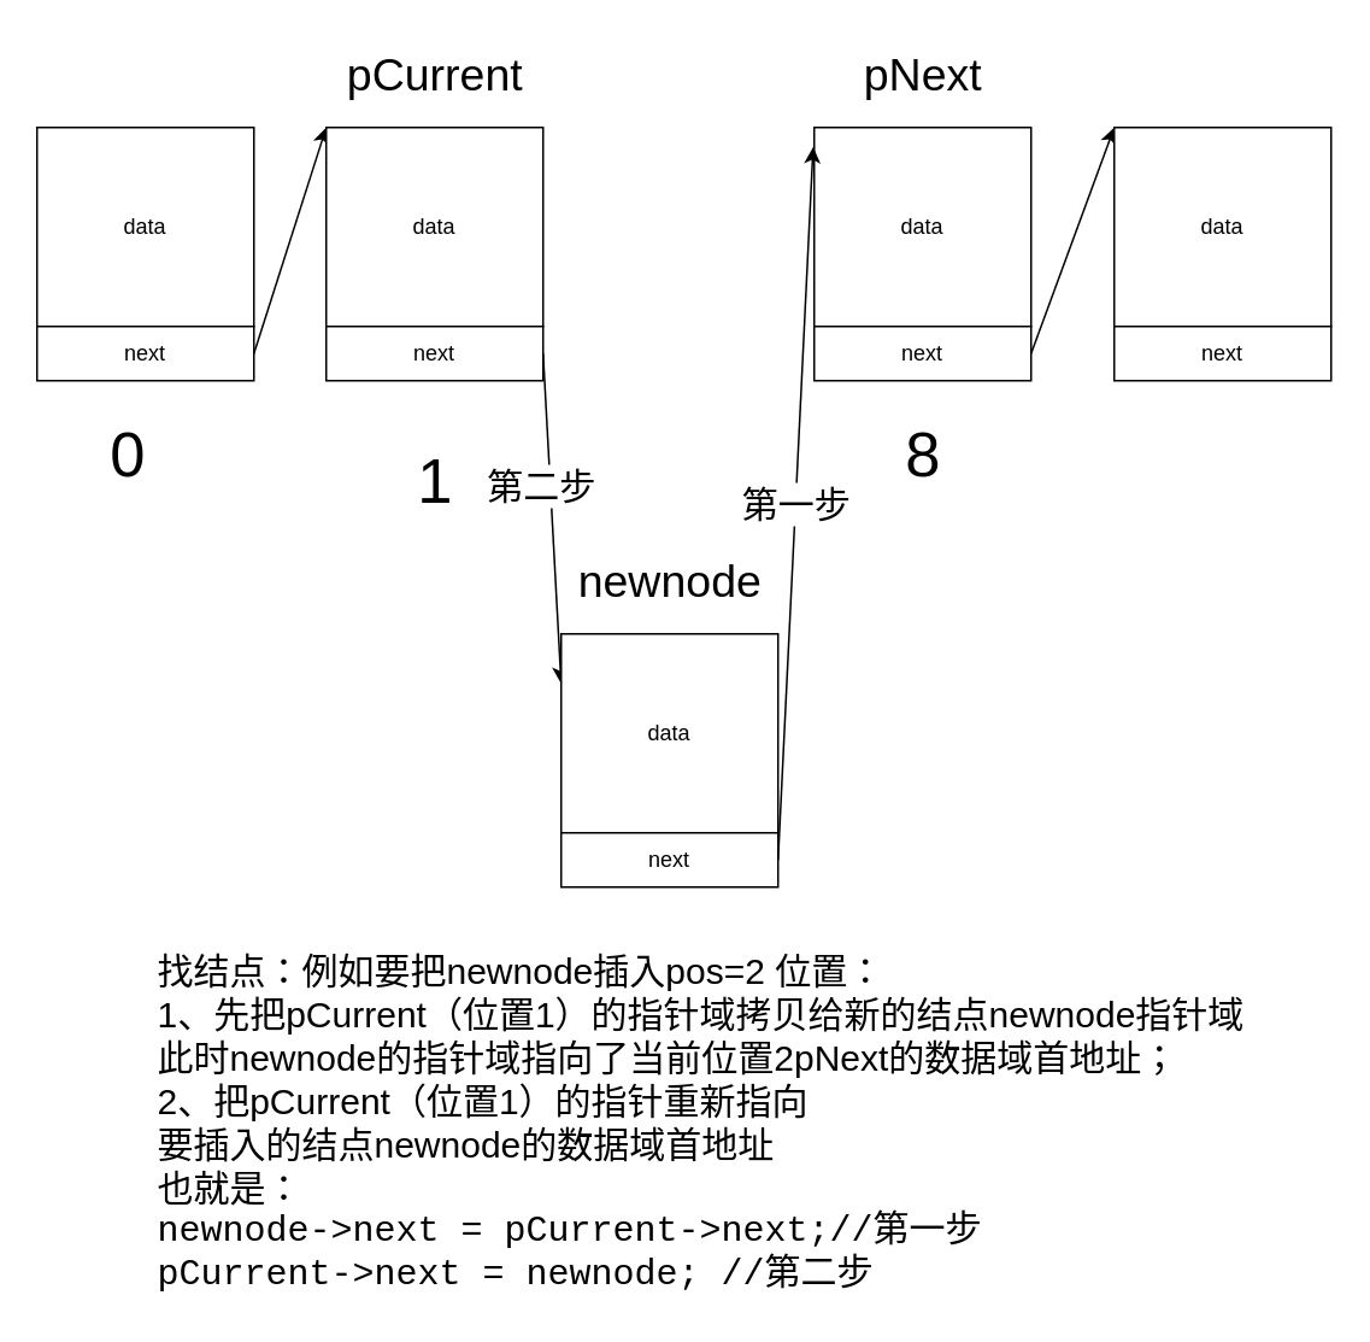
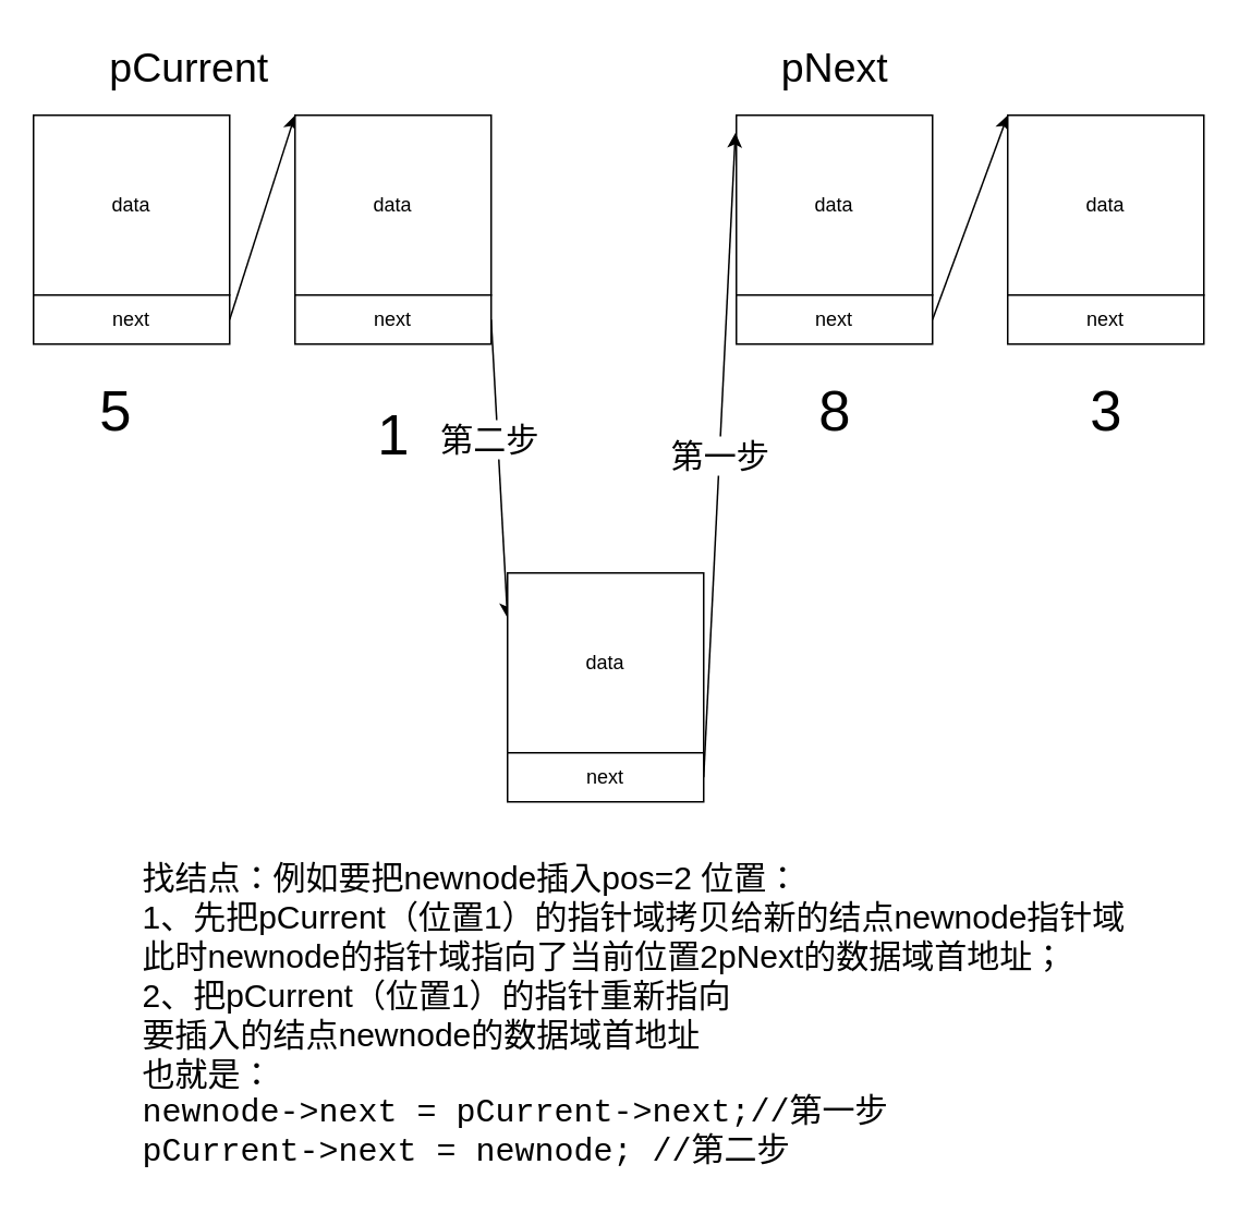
  <mxCell id="0" />
  <mxCell id="1" parent="0" />
  <mxCell id="2" value="data" style="whiteSpace=wrap;html=1;" parent="1" vertex="1"><mxGeometry x="20" y="70" width="120" height="110" as="geometry" /></mxCell>
  <mxCell id="3" style="edgeStyle=none;html=1;exitX=1;exitY=0.5;exitDx=0;exitDy=0;entryX=0;entryY=0;entryDx=0;entryDy=0;fontSize=25;" parent="1" source="4" target="5" edge="1"><mxGeometry relative="1" as="geometry" /></mxCell>
  <mxCell id="4" value="next" style="whiteSpace=wrap;html=1;" parent="1" vertex="1"><mxGeometry x="20" y="180" width="120" height="30" as="geometry" /></mxCell>
  <mxCell id="5" value="data" style="whiteSpace=wrap;html=1;" parent="1" vertex="1"><mxGeometry x="180" y="70" width="120" height="110" as="geometry" /></mxCell>
  <mxCell id="6" style="edgeStyle=none;html=1;exitX=1;exitY=0.5;exitDx=0;exitDy=0;entryX=0;entryY=0.25;entryDx=0;entryDy=0;fontSize=20;" edge="1" parent="1" source="8" target="14"><mxGeometry relative="1" as="geometry" /></mxCell>
  <mxCell id="7" value="第二步" style="edgeLabel;html=1;align=center;verticalAlign=middle;resizable=0;points=[];fontSize=20;" vertex="1" connectable="0" parent="6"><mxGeometry x="-0.216" y="-5" relative="1" as="geometry"><mxPoint as="offset" /></mxGeometry></mxCell>
  <mxCell id="8" value="next" style="whiteSpace=wrap;html=1;" parent="1" vertex="1"><mxGeometry x="180" y="180" width="120" height="30" as="geometry" /></mxCell>
  <mxCell id="9" value="data" style="whiteSpace=wrap;html=1;" parent="1" vertex="1"><mxGeometry x="450" y="70" width="120" height="110" as="geometry" /></mxCell>
  <mxCell id="10" style="edgeStyle=none;html=1;exitX=1;exitY=0.5;exitDx=0;exitDy=0;entryX=0;entryY=0;entryDx=0;entryDy=0;fontSize=25;" parent="1" source="11" target="12" edge="1"><mxGeometry relative="1" as="geometry" /></mxCell>
  <mxCell id="11" value="next" style="whiteSpace=wrap;html=1;" parent="1" vertex="1"><mxGeometry x="450" y="180" width="120" height="30" as="geometry" /></mxCell>
  <mxCell id="12" value="data" style="whiteSpace=wrap;html=1;" parent="1" vertex="1"><mxGeometry x="616" y="70" width="120" height="110" as="geometry" /></mxCell>
  <mxCell id="13" value="next" style="whiteSpace=wrap;html=1;" parent="1" vertex="1"><mxGeometry x="616" y="180" width="120" height="30" as="geometry" /></mxCell>
  <mxCell id="14" value="data" style="whiteSpace=wrap;html=1;" parent="1" vertex="1"><mxGeometry x="310" y="350" width="120" height="110" as="geometry" /></mxCell>
  <mxCell id="15" value="第一步" style="edgeStyle=none;html=1;exitX=1;exitY=0.5;exitDx=0;exitDy=0;entryX=-0.005;entryY=0.098;entryDx=0;entryDy=0;entryPerimeter=0;fontSize=20;" edge="1" parent="1" source="16" target="9"><mxGeometry relative="1" as="geometry" /></mxCell>
  <mxCell id="16" value="next" style="whiteSpace=wrap;html=1;" parent="1" vertex="1"><mxGeometry x="310" y="460" width="120" height="30" as="geometry" /></mxCell>
- <mxCell id="17" value="pCurrent&lt;br style=&quot;font-size: 25px;&quot;&gt;" style="text;html=1;align=center;verticalAlign=middle;resizable=0;points=[];autosize=1;strokeColor=none;fillColor=none;fontSize=25;" parent="1" vertex="1"><mxGeometry x="185" y="20" width="110" height="40" as="geometry" /></mxCell>
+ <mxCell id="17" value="pCurrent&lt;br style=&quot;font-size: 25px;&quot;&gt;" style="text;html=1;align=center;verticalAlign=middle;resizable=0;points=[];autosize=1;strokeColor=none;fillColor=none;fontSize=25;" parent="1" vertex="1"><mxGeometry x="60" y="20" width="110" height="40" as="geometry" /></mxCell>
  <mxCell id="18" value="pNext" style="text;html=1;align=center;verticalAlign=middle;resizable=0;points=[];autosize=1;strokeColor=none;fillColor=none;fontSize=25;" parent="1" vertex="1"><mxGeometry x="470" y="20" width="80" height="40" as="geometry" /></mxCell>
- <mxCell id="19" value="newnode" style="text;html=1;align=center;verticalAlign=middle;resizable=0;points=[];autosize=1;strokeColor=none;fillColor=none;fontSize=25;" parent="1" vertex="1"><mxGeometry x="310" y="300" width="120" height="40" as="geometry" /></mxCell>
- <mxCell id="20" value="0" style="text;html=1;align=center;verticalAlign=middle;resizable=0;points=[];autosize=1;strokeColor=none;fillColor=none;fontSize=35;" parent="1" vertex="1"><mxGeometry x="55" y="225" width="30" height="50" as="geometry" /></mxCell>
+ <mxCell id="20" value="5" style="text;html=1;align=center;verticalAlign=middle;resizable=0;points=[];autosize=1;strokeColor=none;fillColor=none;fontSize=35;" parent="1" vertex="1"><mxGeometry x="55" y="225" width="30" height="50" as="geometry" /></mxCell>
  <mxCell id="21" value="1" style="text;html=1;align=center;verticalAlign=middle;resizable=0;points=[];autosize=1;strokeColor=none;fillColor=none;fontSize=35;" parent="1" vertex="1"><mxGeometry x="225" y="240" width="30" height="50" as="geometry" /></mxCell>
  <mxCell id="22" value="8" style="text;html=1;align=center;verticalAlign=middle;resizable=0;points=[];autosize=1;strokeColor=none;fillColor=none;fontSize=35;" parent="1" vertex="1"><mxGeometry x="495" y="225" width="30" height="50" as="geometry" /></mxCell>
+ <mxCell id="23" value="3" style="text;html=1;align=center;verticalAlign=middle;resizable=0;points=[];autosize=1;strokeColor=none;fillColor=none;fontSize=35;" parent="1" vertex="1"><mxGeometry x="661" y="225" width="30" height="50" as="geometry" /></mxCell>
  <mxCell id="24" value="找结点：例如要把newnode插入pos=2 位置：&lt;br style=&quot;font-size: 20px&quot;&gt;1、先把pCurrent（位置1）的指针域拷贝给新的结点newnode指针域&lt;br style=&quot;font-size: 20px&quot;&gt;此时newnode的指针域指向了当前位置2pNext的数据域首地址；&lt;br style=&quot;font-size: 20px&quot;&gt;2、把pCurrent（位置1）的指针重新指向&lt;br&gt;要插入的结点newnode的数据域首地址&lt;br style=&quot;font-size: 20px&quot;&gt;也就是：&lt;br style=&quot;font-size: 20px&quot;&gt;&lt;div style=&quot;font-family: &amp;#34;firacode nerd font&amp;#34; , &amp;#34;menlo&amp;#34; , &amp;#34;monaco&amp;#34; , &amp;#34;courier new&amp;#34; , monospace ; font-size: 20px&quot;&gt;newnode-&amp;gt;next = pCurrent-&amp;gt;next;//第一步&lt;/div&gt;&lt;div style=&quot;font-family: &amp;#34;firacode nerd font&amp;#34; , &amp;#34;menlo&amp;#34; , &amp;#34;monaco&amp;#34; , &amp;#34;courier new&amp;#34; , monospace ; font-size: 20px&quot;&gt;pCurrent-&amp;gt;next = newnode; //第二步&lt;/div&gt;" style="text;html=1;align=left;verticalAlign=middle;resizable=0;points=[];autosize=1;strokeColor=none;fillColor=none;fontSize=20;" vertex="1" parent="1"><mxGeometry x="85" y="520" width="620" height="200" as="geometry" /></mxCell>
